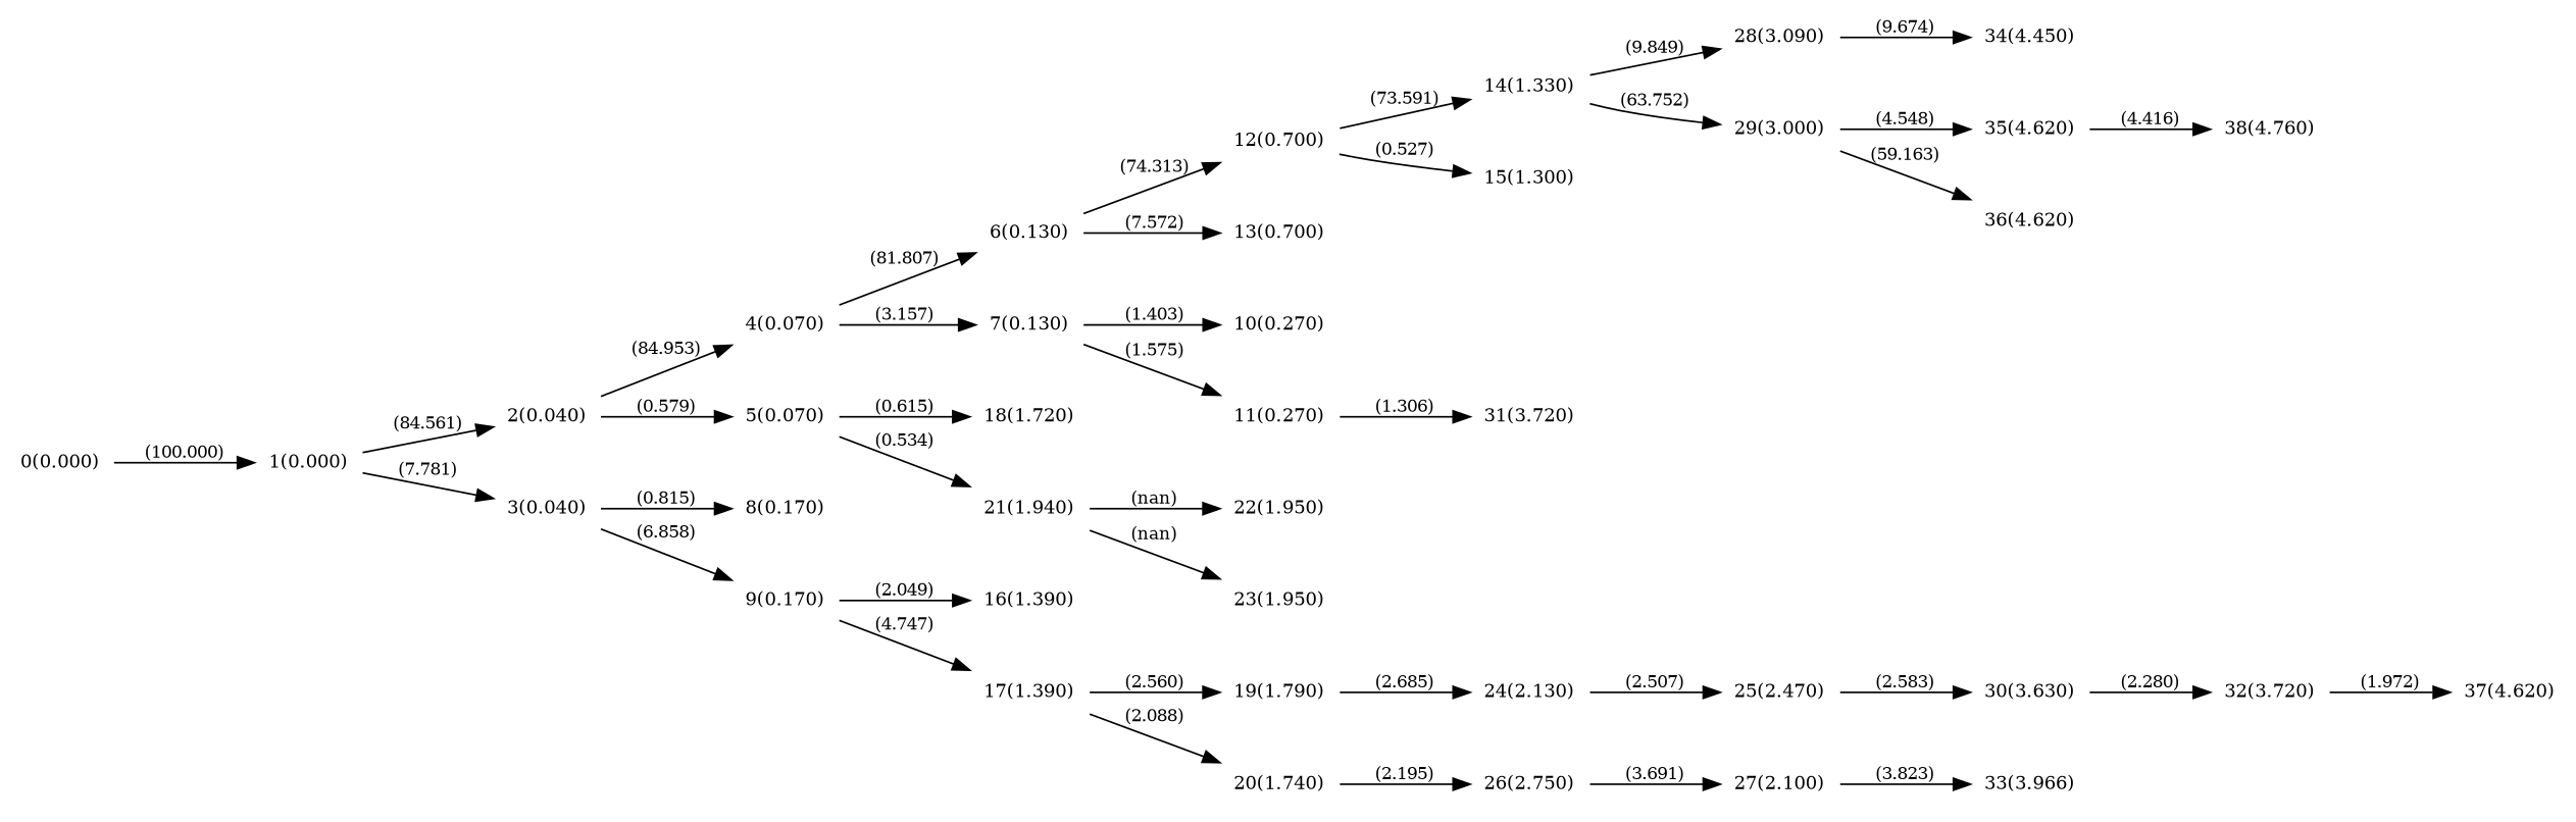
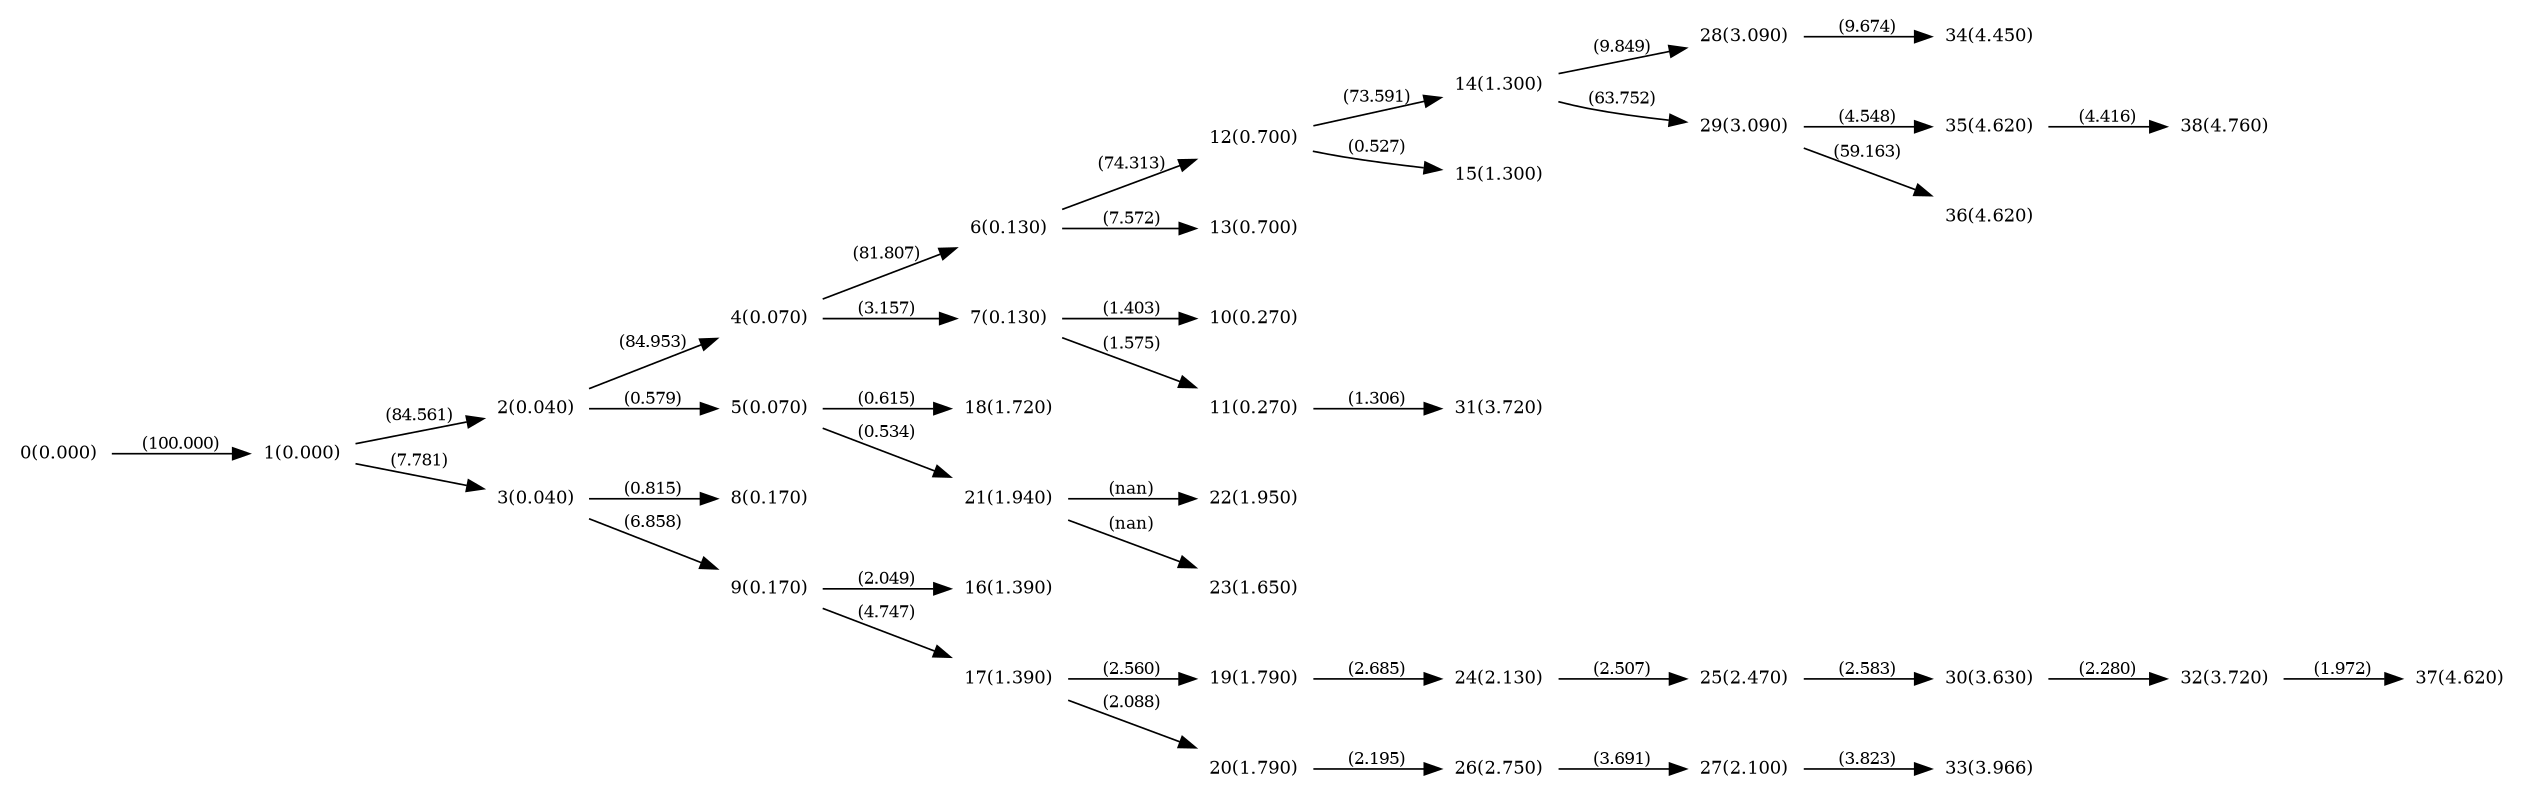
  digraph {
    rankdir=LR
    node [fontsize=11 shape=plaintext]
    edge [fontsize=10]
    n1 [label="0(0.000)"]
    n2 [label="1(0.000)"]
    n3 [label="2(0.040)"]
    n4 [label="3(0.040)"]
    n5 [label="4(0.070)"]
    n6 [label="5(0.070)"]
    n7 [label="8(0.170)"]
    n8 [label="9(0.170)"]
    n9 [label="6(0.130)"]
    n10 [label="7(0.130)"]
    n11 [label="18(1.720)"]
    n12 [label="21(1.940)"]
    n13 [label="16(1.390)"]
    n14 [label="17(1.390)"]
    n15 [label="12(0.700)"]
    n16 [label="13(0.700)"]
    n17 [label="10(0.270)"]
    n18 [label="11(0.270)"]
-   n19 [label="14(1.330)"]
+   n19 [label="14(1.300)"]
    n20 [label="15(1.300)"]
    n21 [label="31(3.720)"]
    n22 [label="19(1.790)"]
-   n23 [label="20(1.740)"]
+   n23 [label="20(1.790)"]
    n24 [label="28(3.090)"]
-   n25 [label="29(3.000)"]
+   n25 [label="29(3.090)"]
    n26 [label="34(4.450)"]
    n27 [label="35(4.620)"]
    n28 [label="36(4.620)"]
    n29 [label="24(2.130)"]
    n30 [label="26(2.750)"]
    n31 [label="22(1.950)"]
-   n32 [label="23(1.950)"]
+   n32 [label="23(1.650)"]
    n33 [label="25(2.470)"]
    n34 [label="27(2.100)"]
    n35 [label="30(3.630)"]
    n36 [label="32(3.720)"]
    n37 [label="33(3.966)"]
    n38 [label="38(4.760)"]
    n39 [label="37(4.620)"]
    n1 -> n2 [label="(100.000)"]
    n2 -> n3 [label="(84.561)"]
    n2 -> n4 [label="(7.781)"]
    n3 -> n5 [label="(84.953)"]
    n3 -> n6 [label="(0.579)"]
    n4 -> n7 [label="(0.815)"]
    n4 -> n8 [label="(6.858)"]
    n5 -> n9 [label="(81.807)"]
    n5 -> n10 [label="(3.157)"]
    n6 -> n11 [label="(0.615)"]
    n6 -> n12 [label="(0.534)"]
    n8 -> n13 [label="(2.049)"]
    n8 -> n14 [label="(4.747)"]
    n9 -> n15 [label="(74.313)"]
    n9 -> n16 [label="(7.572)"]
    n10 -> n17 [label="(1.403)"]
    n10 -> n18 [label="(1.575)"]
    n12 -> n31 [label="(nan)"]
    n12 -> n32 [label="(nan)"]
    n14 -> n22 [label="(2.560)"]
    n14 -> n23 [label="(2.088)"]
    n15 -> n19 [label="(73.591)"]
    n15 -> n20 [label="(0.527)"]
    n18 -> n21 [label="(1.306)"]
    n19 -> n24 [label="(9.849)"]
    n19 -> n25 [label="(63.752)"]
    n22 -> n29 [label="(2.685)"]
    n23 -> n30 [label="(2.195)"]
    n24 -> n26 [label="(9.674)"]
    n25 -> n27 [label="(4.548)"]
    n25 -> n28 [label="(59.163)"]
    n27 -> n38 [label="(4.416)"]
    n29 -> n33 [label="(2.507)"]
    n30 -> n34 [label="(3.691)"]
    n33 -> n35 [label="(2.583)"]
    n34 -> n37 [label="(3.823)"]
    n35 -> n36 [label="(2.280)"]
    n36 -> n39 [label="(1.972)"]
  }
